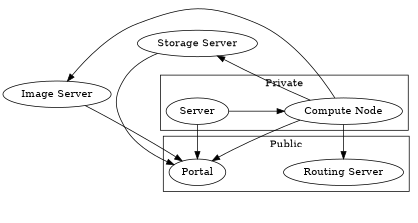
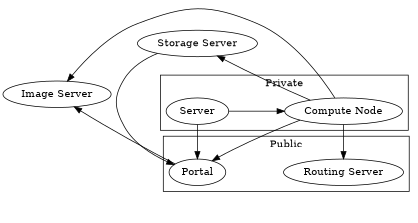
  digraph {
    rankdir=LR
    edge [style=invis]
    n1 [label=Server]
    "Compute Node"
    Portal
    "Routing Server"
    "Image Server"
    "Storage Server"
    subgraph cluster_1 {
      label=Private
      n1
      "Compute Node"
    }
    subgraph cluster_2 {
      label=Public
      Portal
      "Routing Server"
    }
    n1 -> "Compute Node" [style=""]
    n1 -> Portal [style=""]
    "Compute Node" -> Portal [style=""]
    "Compute Node" -> "Routing Server" [style=""]
    "Compute Node" -> "Image Server" [style=""]
    "Compute Node" -> "Storage Server" [style=""]
    Portal -> n1
    Portal -> "Compute Node"
    Portal -> "Routing Server"
-   "Image Server" -> Portal [style=""]
+   Portal -> "Image Server" [style=""]
    "Routing Server" -> n1
    "Routing Server" -> "Compute Node"
    "Routing Server" -> "Image Server"
    "Image Server" -> n1
    "Image Server" -> "Compute Node"
    "Image Server" -> "Storage Server"
    "Storage Server" -> n1
    "Storage Server" -> "Compute Node"
    "Storage Server" -> Portal [style=""]
  }
